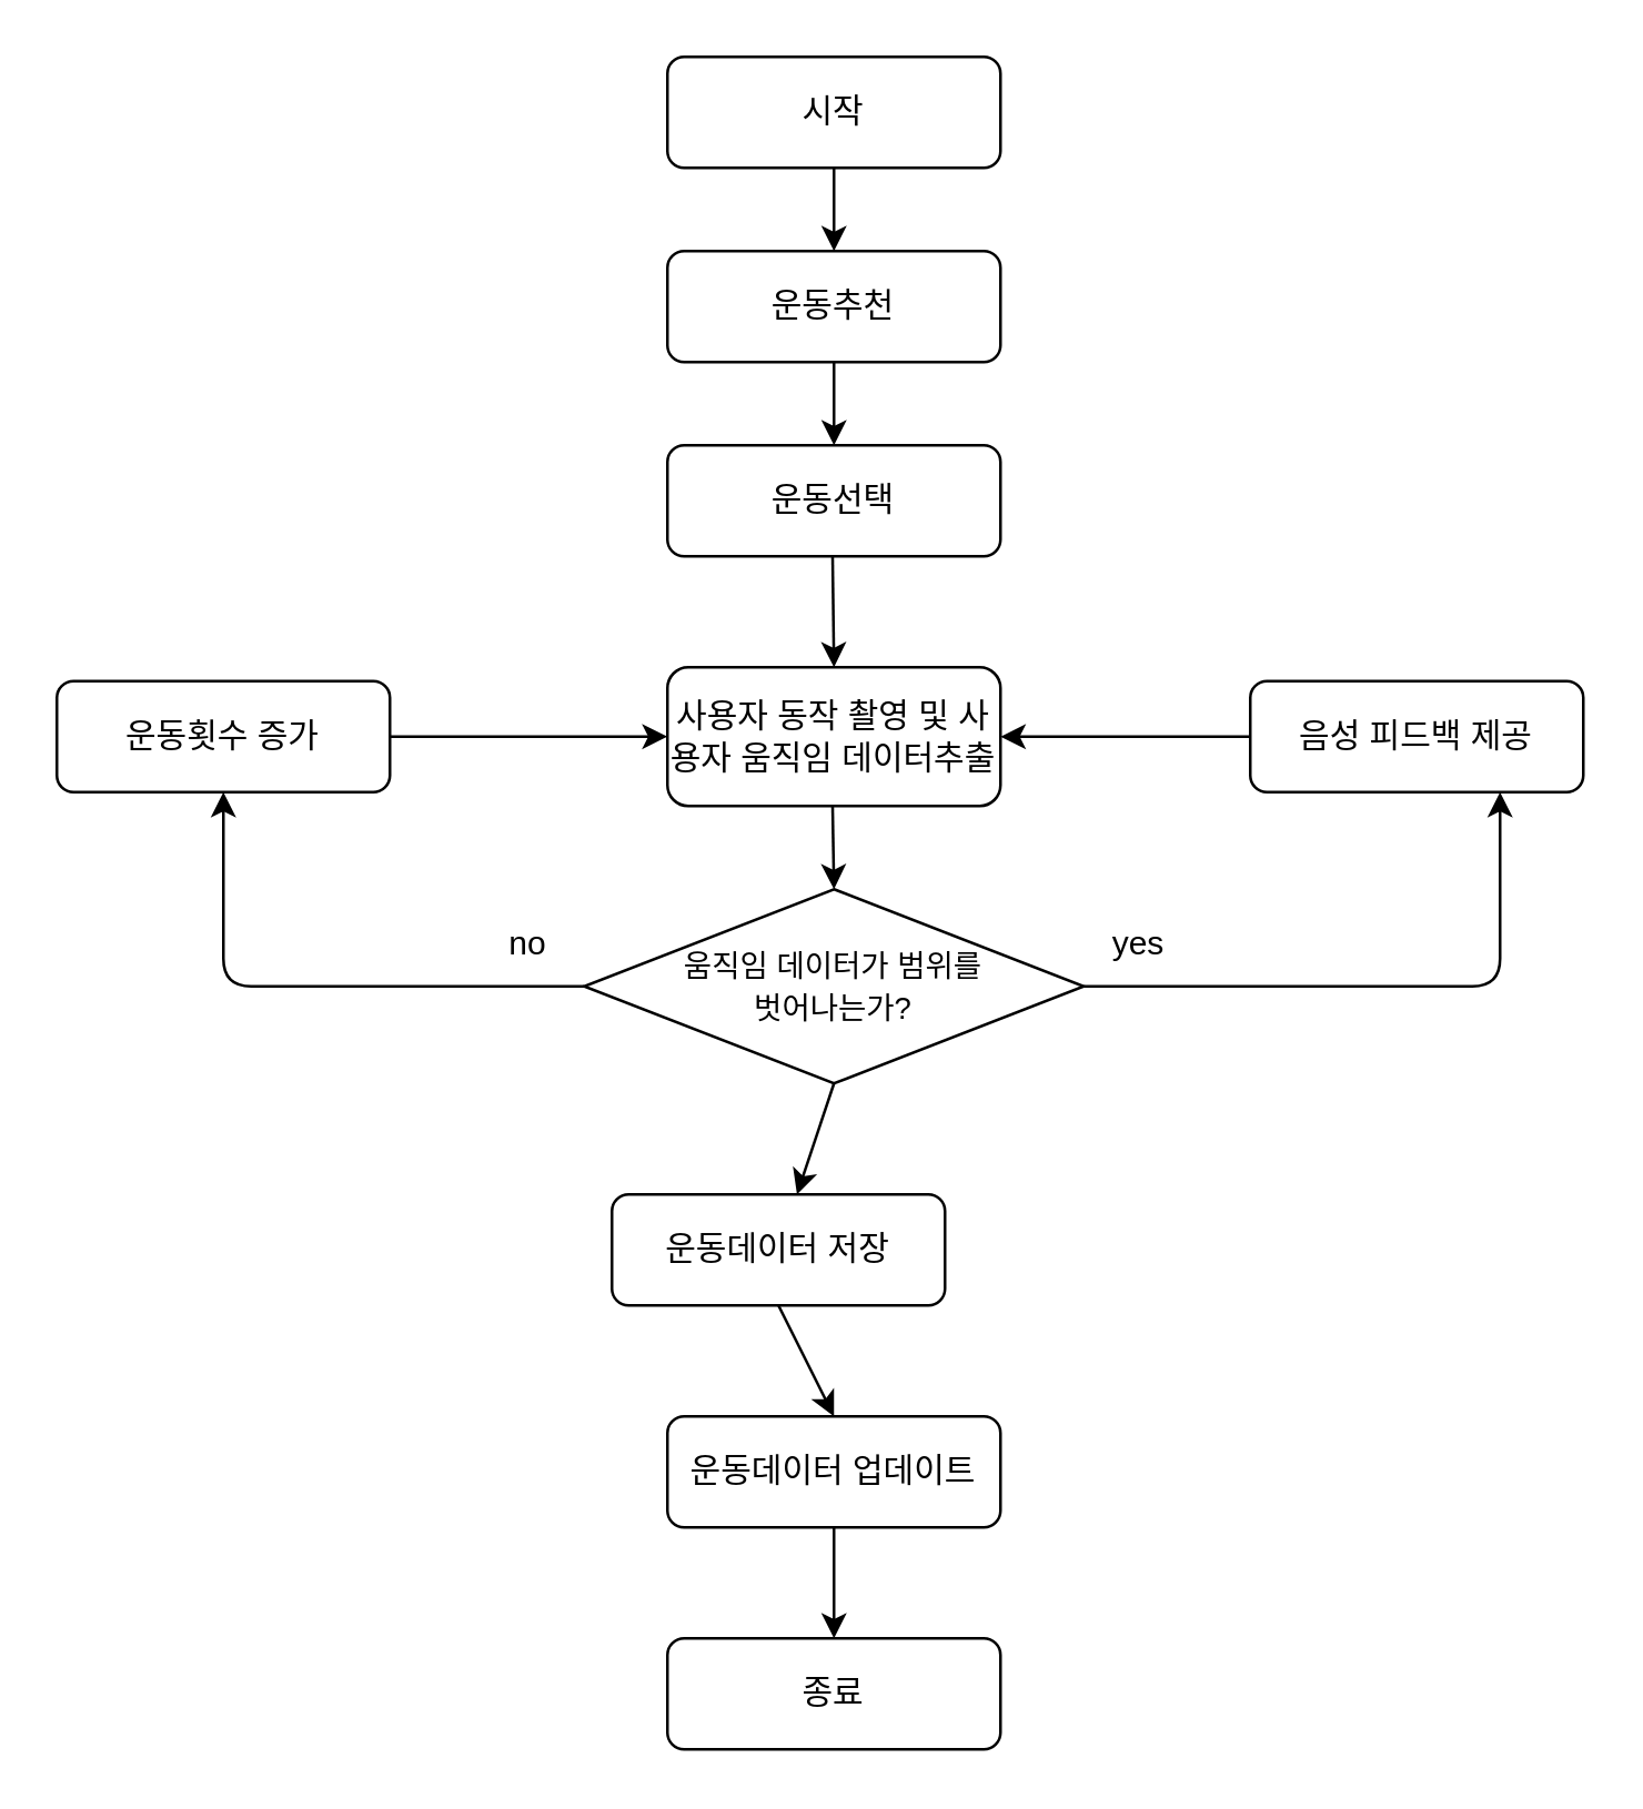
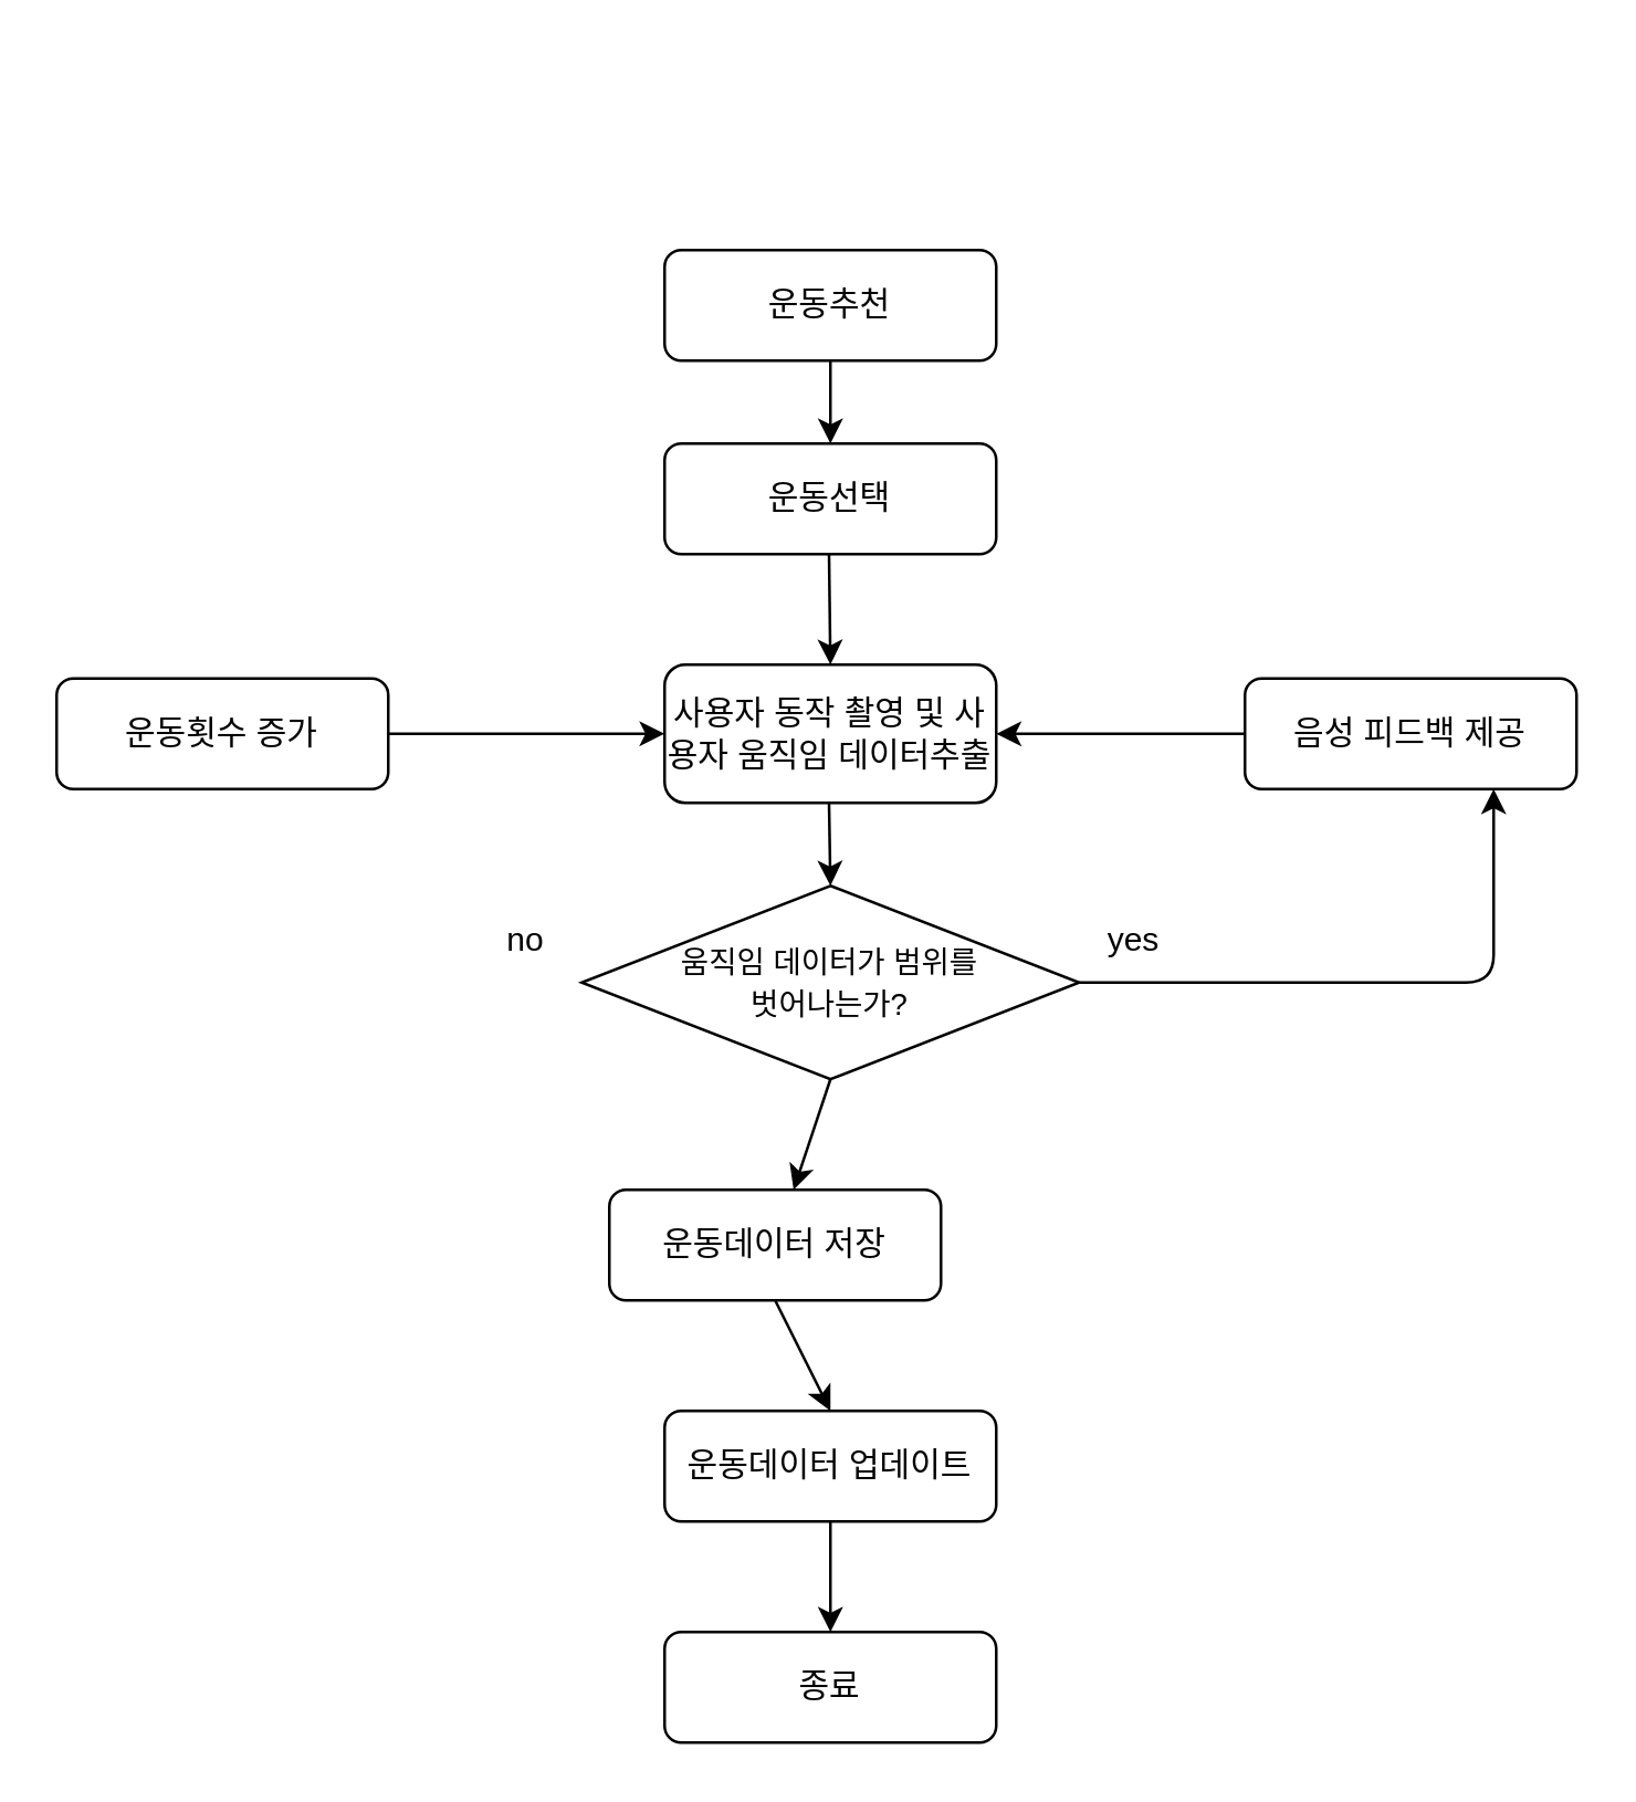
  <mxCell id="0" />
  <mxCell id="1" parent="0" />
- <mxCell id="2" value="시작" style="rounded=1;whiteSpace=wrap;html=1;fontSize=12;glass=0;strokeWidth=1;shadow=0;" vertex="1" parent="1"><mxGeometry x="240" y="20" width="120" height="40" as="geometry" /></mxCell>
  <mxCell id="3" value="운동선택" style="rounded=1;whiteSpace=wrap;html=1;fontSize=12;glass=0;strokeWidth=1;shadow=0;" vertex="1" parent="1"><mxGeometry x="240" y="160" width="120" height="40" as="geometry" /></mxCell>
  <mxCell id="4" value="사용자 동작 촬영 및 사용자 움직임 데이터추출" style="rounded=1;whiteSpace=wrap;html=1;fontSize=12;glass=0;strokeWidth=1;shadow=0;" vertex="1" parent="1"><mxGeometry x="240" y="240" width="120" height="50" as="geometry" /></mxCell>
  <mxCell id="5" value="운동데이터 저장" style="rounded=1;whiteSpace=wrap;html=1;fontSize=12;glass=0;strokeWidth=1;shadow=0;" vertex="1" parent="1"><mxGeometry x="220" y="430" width="120" height="40" as="geometry" /></mxCell>
  <mxCell id="6" value="&lt;font style=&quot;font-size: 11px&quot;&gt;움직임 데이터가 범위를&lt;br&gt;벗어나는가?&lt;/font&gt;" style="rhombus;whiteSpace=wrap;html=1;" vertex="1" parent="1"><mxGeometry x="210" y="320" width="180" height="70" as="geometry" /></mxCell>
- <mxCell id="7" value="" style="endArrow=classic;html=1;exitX=0;exitY=0.5;exitDx=0;exitDy=0;entryX=0.5;entryY=1;entryDx=0;entryDy=0;" edge="1" parent="1" source="6" target="8"><mxGeometry width="50" height="50" relative="1" as="geometry"><mxPoint x="460" y="340" as="sourcePoint" /><mxPoint x="170" y="355" as="targetPoint" /><Array as="points"><mxPoint x="80" y="355" /></Array></mxGeometry></mxCell>
  <mxCell id="8" value="운동횟수 증가" style="rounded=1;whiteSpace=wrap;html=1;fontSize=12;glass=0;strokeWidth=1;shadow=0;" vertex="1" parent="1"><mxGeometry x="20" y="245" width="120" height="40" as="geometry" /></mxCell>
  <mxCell id="9" value="" style="endArrow=classic;html=1;exitX=0.5;exitY=1;exitDx=0;exitDy=0;" edge="1" parent="1"><mxGeometry width="50" height="50" relative="1" as="geometry"><mxPoint x="299.5" y="200" as="sourcePoint" /><mxPoint x="300" y="240" as="targetPoint" /></mxGeometry></mxCell>
  <mxCell id="10" value="" style="endArrow=classic;html=1;exitX=0.5;exitY=1;exitDx=0;exitDy=0;" edge="1" parent="1"><mxGeometry width="50" height="50" relative="1" as="geometry"><mxPoint x="299.5" y="290" as="sourcePoint" /><mxPoint x="300" y="320" as="targetPoint" /></mxGeometry></mxCell>
  <mxCell id="11" value="음성 피드백 제공" style="rounded=1;whiteSpace=wrap;html=1;fontSize=12;glass=0;strokeWidth=1;shadow=0;" vertex="1" parent="1"><mxGeometry x="450" y="245" width="120" height="40" as="geometry" /></mxCell>
  <mxCell id="12" value="" style="endArrow=classic;html=1;entryX=0.75;entryY=1;entryDx=0;entryDy=0;" edge="1" parent="1" target="11"><mxGeometry width="50" height="50" relative="1" as="geometry"><mxPoint x="390" y="355" as="sourcePoint" /><mxPoint x="420" y="355" as="targetPoint" /><Array as="points"><mxPoint x="540" y="355" /></Array></mxGeometry></mxCell>
  <mxCell id="13" value="" style="endArrow=classic;html=1;exitX=1;exitY=0.5;exitDx=0;exitDy=0;entryX=0;entryY=0.5;entryDx=0;entryDy=0;" edge="1" parent="1" source="8" target="4"><mxGeometry width="50" height="50" relative="1" as="geometry"><mxPoint x="460" y="340" as="sourcePoint" /><mxPoint x="510" y="290" as="targetPoint" /></mxGeometry></mxCell>
  <mxCell id="14" value="" style="endArrow=classic;html=1;entryX=1;entryY=0.5;entryDx=0;entryDy=0;exitX=0;exitY=0.5;exitDx=0;exitDy=0;" edge="1" parent="1" source="11" target="4"><mxGeometry width="50" height="50" relative="1" as="geometry"><mxPoint x="460" y="340" as="sourcePoint" /><mxPoint x="510" y="290" as="targetPoint" /></mxGeometry></mxCell>
  <mxCell id="15" value="" style="endArrow=classic;html=1;exitX=0.5;exitY=1;exitDx=0;exitDy=0;" edge="1" parent="1" source="5"><mxGeometry width="50" height="50" relative="1" as="geometry"><mxPoint x="460" y="540" as="sourcePoint" /><mxPoint x="300" y="510" as="targetPoint" /></mxGeometry></mxCell>
  <mxCell id="16" value="yes" style="text;html=1;strokeColor=none;fillColor=none;align=center;verticalAlign=middle;whiteSpace=wrap;rounded=0;" vertex="1" parent="1"><mxGeometry x="390" y="330" width="40" height="20" as="geometry" /></mxCell>
  <mxCell id="17" value="no" style="text;html=1;strokeColor=none;fillColor=none;align=center;verticalAlign=middle;whiteSpace=wrap;rounded=0;" vertex="1" parent="1"><mxGeometry x="170" y="330" width="40" height="20" as="geometry" /></mxCell>
  <mxCell id="18" value="운동데이터 업데이트" style="rounded=1;whiteSpace=wrap;html=1;fontSize=12;glass=0;strokeWidth=1;shadow=0;" vertex="1" parent="1"><mxGeometry x="240" y="510" width="120" height="40" as="geometry" /></mxCell>
  <mxCell id="19" value="" style="endArrow=classic;html=1;exitX=0.5;exitY=1;exitDx=0;exitDy=0;" edge="1" parent="1" source="18"><mxGeometry width="50" height="50" relative="1" as="geometry"><mxPoint x="510" y="490" as="sourcePoint" /><mxPoint x="300" y="590" as="targetPoint" /></mxGeometry></mxCell>
  <mxCell id="20" value="종료" style="rounded=1;whiteSpace=wrap;html=1;fontSize=12;glass=0;strokeWidth=1;shadow=0;" vertex="1" parent="1"><mxGeometry x="240" y="590" width="120" height="40" as="geometry" /></mxCell>
  <mxCell id="21" value="" style="endArrow=classic;html=1;exitX=0.5;exitY=1;exitDx=0;exitDy=0;" edge="1" parent="1" source="6" target="5"><mxGeometry width="50" height="50" relative="1" as="geometry"><mxPoint x="510" y="340" as="sourcePoint" /><mxPoint x="560" y="290" as="targetPoint" /></mxGeometry></mxCell>
  <mxCell id="22" value="운동추천" style="rounded=1;whiteSpace=wrap;html=1;fontSize=12;glass=0;strokeWidth=1;shadow=0;" vertex="1" parent="1"><mxGeometry x="240" y="90" width="120" height="40" as="geometry" /></mxCell>
- <mxCell id="23" value="" style="endArrow=classic;html=1;entryX=0.5;entryY=0;entryDx=0;entryDy=0;exitX=0.5;exitY=1;exitDx=0;exitDy=0;" edge="1" parent="1" source="2" target="22"><mxGeometry width="50" height="50" relative="1" as="geometry"><mxPoint x="510" y="340" as="sourcePoint" /><mxPoint x="560" y="290" as="targetPoint" /></mxGeometry></mxCell>
  <mxCell id="24" value="" style="endArrow=classic;html=1;entryX=0.5;entryY=0;entryDx=0;entryDy=0;exitX=0.5;exitY=1;exitDx=0;exitDy=0;" edge="1" parent="1" source="22" target="3"><mxGeometry width="50" height="50" relative="1" as="geometry"><mxPoint x="310" y="70" as="sourcePoint" /><mxPoint x="310" y="100" as="targetPoint" /></mxGeometry></mxCell>
